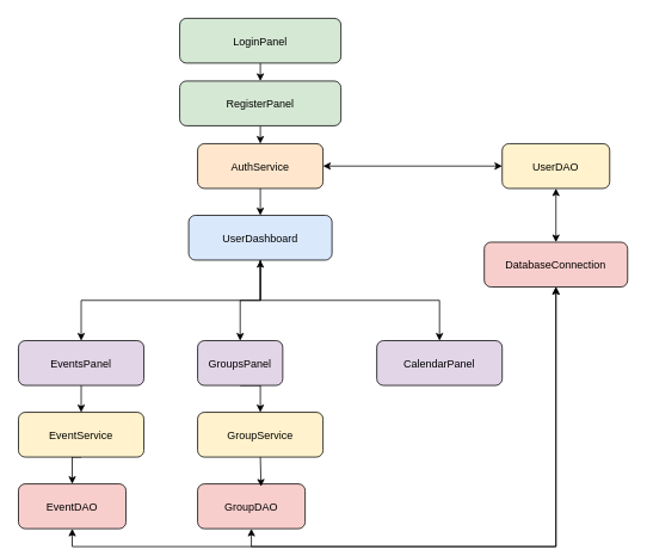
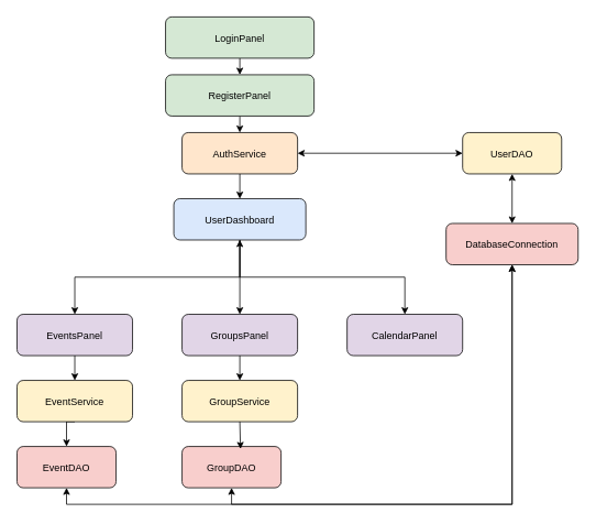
  <mxCell id="0" />
  <mxCell id="1" parent="0" />
  <mxCell id="2" style="edgeStyle=orthogonalEdgeStyle;rounded=0;orthogonalLoop=1;jettySize=auto;html=1;exitX=0.5;exitY=1;exitDx=0;exitDy=0;entryX=0.5;entryY=0;entryDx=0;entryDy=0;" edge="1" parent="1" source="3" target="5"><mxGeometry relative="1" as="geometry" /></mxCell>
  <mxCell id="3" value="LoginPanel" style="rounded=1;fillColor=#d5e8d4;" vertex="1" parent="1"><mxGeometry x="200" y="20" width="180" height="50" as="geometry" /></mxCell>
  <mxCell id="4" style="edgeStyle=orthogonalEdgeStyle;rounded=0;orthogonalLoop=1;jettySize=auto;html=1;exitX=0.5;exitY=1;exitDx=0;exitDy=0;entryX=0.5;entryY=0;entryDx=0;entryDy=0;" edge="1" parent="1" source="5" target="7"><mxGeometry relative="1" as="geometry" /></mxCell>
  <mxCell id="5" value="RegisterPanel" style="rounded=1;fillColor=#d5e8d4;" vertex="1" parent="1"><mxGeometry x="200" y="90" width="180" height="50" as="geometry" /></mxCell>
  <mxCell id="6" style="edgeStyle=orthogonalEdgeStyle;rounded=0;orthogonalLoop=1;jettySize=auto;html=1;exitX=0.5;exitY=1;exitDx=0;exitDy=0;entryX=0.5;entryY=0;entryDx=0;entryDy=0;" edge="1" parent="1" source="7" target="15"><mxGeometry relative="1" as="geometry" /></mxCell>
  <mxCell id="7" value="AuthService" style="rounded=1;fillColor=#ffe6cc;" vertex="1" parent="1"><mxGeometry x="220" y="160" width="140" height="50" as="geometry" /></mxCell>
  <mxCell id="8" style="edgeStyle=orthogonalEdgeStyle;rounded=0;orthogonalLoop=1;jettySize=auto;html=1;exitX=0;exitY=0.5;exitDx=0;exitDy=0;entryX=1;entryY=0.5;entryDx=0;entryDy=0;strokeColor=#000000;fontColor=#46495D;fillColor=#B2C9AB;startArrow=classic;startFill=1;" edge="1" parent="1" source="9" target="7"><mxGeometry relative="1" as="geometry" /></mxCell>
  <mxCell id="9" value="UserDAO" style="rounded=1;fillColor=#fff2cc;" vertex="1" parent="1"><mxGeometry x="560" y="160" width="120" height="50" as="geometry" /></mxCell>
  <mxCell id="10" style="edgeStyle=orthogonalEdgeStyle;rounded=0;orthogonalLoop=1;jettySize=auto;html=1;exitX=0.5;exitY=0;exitDx=0;exitDy=0;entryX=0.5;entryY=1;entryDx=0;entryDy=0;strokeColor=#000000;fontColor=#46495D;fillColor=#B2C9AB;startArrow=classic;startFill=1;" edge="1" parent="1" source="11" target="9"><mxGeometry relative="1" as="geometry" /></mxCell>
  <mxCell id="11" value="DatabaseConnection" style="rounded=1;fillColor=#f8cecc;" vertex="1" parent="1"><mxGeometry x="540" y="270" width="160" height="50" as="geometry" /></mxCell>
  <mxCell id="12" style="edgeStyle=orthogonalEdgeStyle;rounded=0;orthogonalLoop=1;jettySize=auto;html=1;exitX=0.5;exitY=1;exitDx=0;exitDy=0;entryX=0.5;entryY=0;entryDx=0;entryDy=0;" edge="1" parent="1" source="15" target="17"><mxGeometry relative="1" as="geometry" /></mxCell>
  <mxCell id="13" style="edgeStyle=orthogonalEdgeStyle;rounded=0;orthogonalLoop=1;jettySize=auto;html=1;exitX=0.5;exitY=1;exitDx=0;exitDy=0;entryX=0.5;entryY=0;entryDx=0;entryDy=0;" edge="1" parent="1" source="15" target="19"><mxGeometry relative="1" as="geometry" /></mxCell>
  <mxCell id="14" style="edgeStyle=orthogonalEdgeStyle;rounded=0;orthogonalLoop=1;jettySize=auto;html=1;exitX=0.5;exitY=1;exitDx=0;exitDy=0;entryX=0.5;entryY=0;entryDx=0;entryDy=0;startArrow=classic;startFill=1;" edge="1" parent="1" source="15" target="20"><mxGeometry relative="1" as="geometry" /></mxCell>
  <mxCell id="15" value="UserDashboard" style="rounded=1;fillColor=#dae8fc;" vertex="1" parent="1"><mxGeometry x="210" y="240" width="160" height="50" as="geometry" /></mxCell>
  <mxCell id="16" style="edgeStyle=orthogonalEdgeStyle;rounded=0;orthogonalLoop=1;jettySize=auto;html=1;exitX=0.5;exitY=1;exitDx=0;exitDy=0;entryX=0.5;entryY=0;entryDx=0;entryDy=0;" edge="1" parent="1" source="17" target="22"><mxGeometry relative="1" as="geometry" /></mxCell>
  <mxCell id="17" value="EventsPanel" style="rounded=1;fillColor=#e1d5e7;" vertex="1" parent="1"><mxGeometry x="20" y="380" width="140" height="50" as="geometry" /></mxCell>
  <mxCell id="18" style="edgeStyle=orthogonalEdgeStyle;rounded=0;orthogonalLoop=1;jettySize=auto;html=1;exitX=0.5;exitY=1;exitDx=0;exitDy=0;entryX=0.5;entryY=0;entryDx=0;entryDy=0;" edge="1" parent="1" source="19" target="25"><mxGeometry relative="1" as="geometry" /></mxCell>
- <mxCell id="19" value="GroupsPanel" style="rounded=1;fillColor=#e1d5e7;" vertex="1" parent="1"><mxGeometry x="220" y="380" width="95" height="50" as="geometry" /></mxCell>
+ <mxCell id="19" value="GroupsPanel" style="rounded=1;fillColor=#e1d5e7;" vertex="1" parent="1"><mxGeometry x="220" y="380" width="140" height="50" as="geometry" /></mxCell>
  <mxCell id="20" value="CalendarPanel" style="rounded=1;fillColor=#e1d5e7;" vertex="1" parent="1"><mxGeometry x="420" y="380" width="140" height="50" as="geometry" /></mxCell>
  <mxCell id="21" style="edgeStyle=orthogonalEdgeStyle;rounded=0;orthogonalLoop=1;jettySize=auto;html=1;exitX=0.5;exitY=1;exitDx=0;exitDy=0;entryX=0.5;entryY=0;entryDx=0;entryDy=0;" edge="1" parent="1" source="22" target="24"><mxGeometry relative="1" as="geometry" /></mxCell>
  <mxCell id="22" value="EventService" style="rounded=1;fillColor=#fff2cc;" vertex="1" parent="1"><mxGeometry x="20" y="460" width="140" height="50" as="geometry" /></mxCell>
  <mxCell id="23" style="edgeStyle=orthogonalEdgeStyle;rounded=0;orthogonalLoop=1;jettySize=auto;html=1;exitX=0.5;exitY=1;exitDx=0;exitDy=0;entryX=0.5;entryY=1;entryDx=0;entryDy=0;strokeColor=#000000;fontColor=#46495D;fillColor=#B2C9AB;startArrow=classic;startFill=1;" edge="1" parent="1" source="24" target="11"><mxGeometry relative="1" as="geometry" /></mxCell>
  <mxCell id="24" value="EventDAO" style="rounded=1;fillColor=#f8cecc;" vertex="1" parent="1"><mxGeometry x="20" y="540" width="120" height="50" as="geometry" /></mxCell>
  <mxCell id="25" value="GroupService" style="rounded=1;fillColor=#fff2cc;" vertex="1" parent="1"><mxGeometry x="220" y="460" width="140" height="50" as="geometry" /></mxCell>
  <mxCell id="26" style="edgeStyle=orthogonalEdgeStyle;rounded=0;orthogonalLoop=1;jettySize=auto;html=1;exitX=0.5;exitY=1;exitDx=0;exitDy=0;entryX=0.5;entryY=1;entryDx=0;entryDy=0;strokeColor=#000000;fontColor=#46495D;fillColor=#B2C9AB;startArrow=classic;startFill=1;" edge="1" parent="1" source="27" target="11"><mxGeometry relative="1" as="geometry" /></mxCell>
  <mxCell id="27" value="GroupDAO" style="rounded=1;fillColor=#f8cecc;" vertex="1" parent="1"><mxGeometry x="220" y="540" width="120" height="50" as="geometry" /></mxCell>
  <mxCell id="28" style="edgeStyle=orthogonalEdgeStyle;rounded=0;orthogonalLoop=1;jettySize=auto;html=1;exitX=0.5;exitY=1;exitDx=0;exitDy=0;entryX=0.59;entryY=0.06;entryDx=0;entryDy=0;entryPerimeter=0;" edge="1" parent="1" source="25" target="27"><mxGeometry relative="1" as="geometry" /></mxCell>
